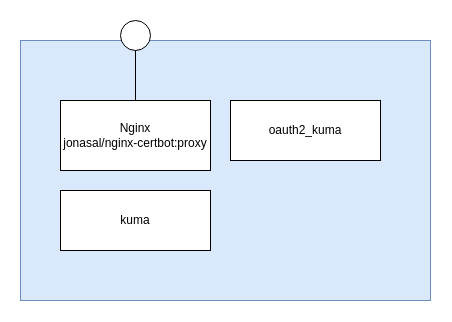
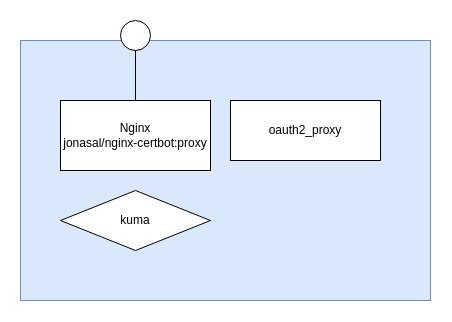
  <mxCell id="0" />
  <mxCell id="1" parent="0" />
  <mxCell id="2" value="" style="rounded=0;whiteSpace=wrap;html=1;fillColor=#dae8fc;strokeColor=#6c8ebf;" parent="1" vertex="1"><mxGeometry x="20" y="40" width="410" height="260" as="geometry" /></mxCell>
  <mxCell id="3" value="Nginx&lt;br&gt;jonasal/nginx-certbot:proxy" style="rounded=0;whiteSpace=wrap;html=1;" parent="1" vertex="1"><mxGeometry x="60" y="100" width="150" height="70" as="geometry" /></mxCell>
  <mxCell id="4" value="" style="ellipse;whiteSpace=wrap;html=1;" parent="1" vertex="1"><mxGeometry x="120" y="20" width="30" height="30" as="geometry" /></mxCell>
  <mxCell id="5" value="" style="endArrow=none;html=1;entryX=0.5;entryY=1;entryDx=0;entryDy=0;exitX=0.5;exitY=0;exitDx=0;exitDy=0;" parent="1" source="3" target="4" edge="1"><mxGeometry width="50" height="50" relative="1" as="geometry"><mxPoint x="130" y="190" as="sourcePoint" /><mxPoint x="130" y="140" as="targetPoint" /></mxGeometry></mxCell>
- <mxCell id="6" value="kuma" style="rounded=0;whiteSpace=wrap;html=1;" parent="1" vertex="1"><mxGeometry x="60" y="190" width="150" height="60" as="geometry" /></mxCell>
- <mxCell id="7" value="oauth2_kuma" style="rounded=0;whiteSpace=wrap;html=1;" vertex="1" parent="1"><mxGeometry x="230" y="100" width="150" height="60" as="geometry" /></mxCell>
+ <mxCell id="6" value="kuma" style="rhombus;whiteSpace=wrap;html=1;" parent="1" vertex="1"><mxGeometry x="60" y="190" width="150" height="60" as="geometry" /></mxCell>
+ <mxCell id="7" value="oauth2_proxy" style="rounded=0;whiteSpace=wrap;html=1;" vertex="1" parent="1"><mxGeometry x="230" y="100" width="150" height="60" as="geometry" /></mxCell>
